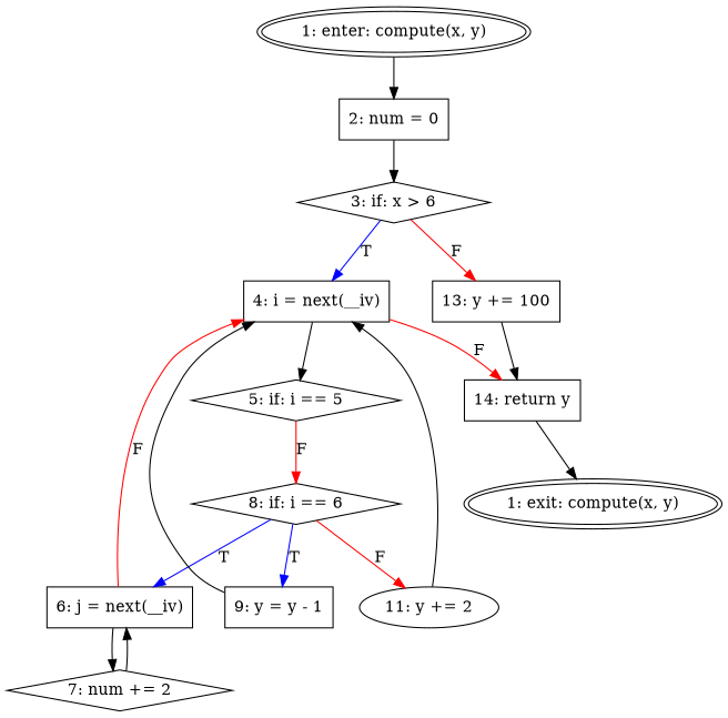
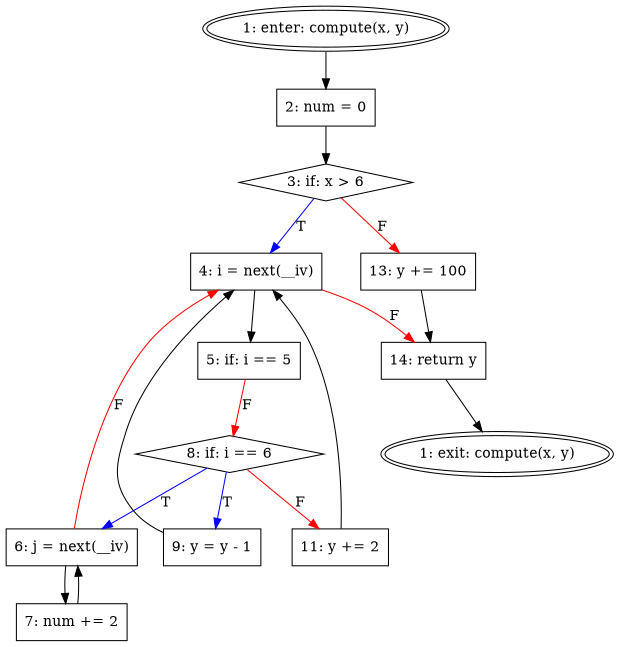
  digraph {
    node [peripheries=1 shape=rectangle]
    n1 [label="1: enter: compute(x, y)" peripheries=2 shape=oval]
    n2 [label="2: num = 0"]
    n3 [label="3: if: x > 6" shape=diamond]
    n4 [label="1: exit: compute(x, y)" peripheries=2 shape=oval]
    n5 [label="14: return y"]
    n6 [label="4: i = next(__iv)"]
    n7 [label="13: y += 100"]
-   n8 [label="5: if: i == 5" shape=diamond]
+   n8 [label="5: if: i == 5" shape=box]
    n9 [label="8: if: i == 6" shape=diamond]
    n10 [label="6: j = next(__iv)"]
-   n11 [label="7: num += 2" shape=diamond]
+   n11 [label="7: num += 2"]
    n12 [label="9: y = y - 1"]
-   n13 [label="11: y += 2" shape=ellipse]
+   n13 [label="11: y += 2"]
    n1 -> n2
    n2 -> n3
    n3 -> n6 [color=blue label=T]
    n3 -> n7 [color=red label=F]
    n5 -> n4
    n6 -> n5 [color=red label=F]
    n6 -> n8
    n7 -> n5
    n8 -> n9 [color=red label=F]
    n9 -> n10 [color=blue label=T]
    n9 -> n12 [color=blue label=T]
    n9 -> n13 [color=red label=F]
    n10 -> n6 [color=red label=F]
    n10 -> n11
    n11 -> n10
    n12 -> n6
    n13 -> n6
  }
